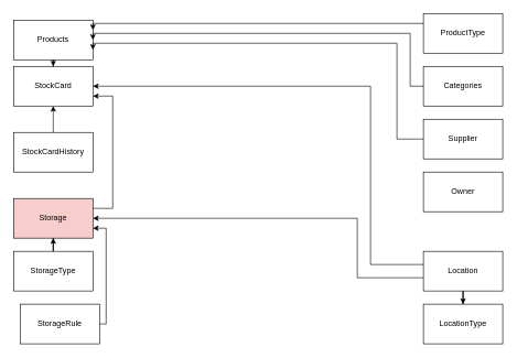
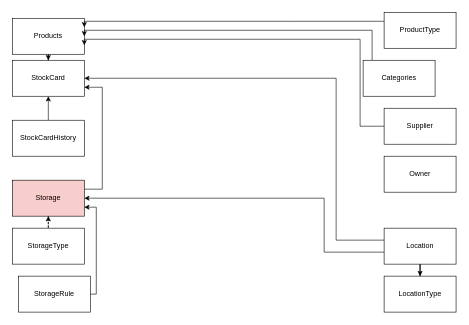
  <mxCell id="0" />
  <mxCell id="1" parent="0" />
  <mxCell id="2" value="" style="edgeStyle=orthogonalEdgeStyle;rounded=0;orthogonalLoop=1;jettySize=auto;html=1;" edge="1" parent="1" source="3" target="4"><mxGeometry relative="1" as="geometry" /></mxCell>
  <mxCell id="3" value="Products" style="rounded=0;whiteSpace=wrap;html=1;" parent="1" vertex="1"><mxGeometry x="20" y="30" width="120" height="60" as="geometry" /></mxCell>
  <mxCell id="4" value="StockCard" style="rounded=0;whiteSpace=wrap;html=1;" parent="1" vertex="1"><mxGeometry x="20" y="100" width="120" height="60" as="geometry" /></mxCell>
  <mxCell id="5" style="edgeStyle=orthogonalEdgeStyle;rounded=0;orthogonalLoop=1;jettySize=auto;html=1;entryX=0.5;entryY=1;entryDx=0;entryDy=0;" edge="1" parent="1" source="6" target="4"><mxGeometry relative="1" as="geometry" /></mxCell>
  <mxCell id="6" value="StockCardHistory" style="rounded=0;whiteSpace=wrap;html=1;" parent="1" vertex="1"><mxGeometry x="20" y="200" width="120" height="60" as="geometry" /></mxCell>
  <mxCell id="7" style="edgeStyle=orthogonalEdgeStyle;rounded=0;orthogonalLoop=1;jettySize=auto;html=1;entryX=1;entryY=0.5;entryDx=0;entryDy=0;" edge="1" parent="1" source="10" target="4"><mxGeometry relative="1" as="geometry"><Array as="points"><mxPoint x="560" y="400" /><mxPoint x="560" y="130" /></Array></mxGeometry></mxCell>
  <mxCell id="8" style="edgeStyle=orthogonalEdgeStyle;rounded=0;orthogonalLoop=1;jettySize=auto;html=1;" edge="1" parent="1" source="10" target="17"><mxGeometry relative="1" as="geometry"><mxPoint x="160" y="330" as="targetPoint" /><Array as="points"><mxPoint x="540" y="420" /><mxPoint x="540" y="330" /></Array></mxGeometry></mxCell>
  <mxCell id="9" value="" style="edgeStyle=orthogonalEdgeStyle;rounded=0;orthogonalLoop=1;jettySize=auto;html=1;" edge="1" parent="1" source="10" target="24"><mxGeometry relative="1" as="geometry" /></mxCell>
  <mxCell id="10" value="Location" style="rounded=0;whiteSpace=wrap;html=1;" parent="1" vertex="1"><mxGeometry x="640" y="380" width="120" height="60" as="geometry" /></mxCell>
  <mxCell id="11" style="edgeStyle=orthogonalEdgeStyle;rounded=0;orthogonalLoop=1;jettySize=auto;html=1;entryX=1;entryY=0.75;entryDx=0;entryDy=0;" edge="1" parent="1" source="12" target="3"><mxGeometry relative="1" as="geometry"><Array as="points"><mxPoint x="600" y="210" /><mxPoint x="600" y="65" /></Array></mxGeometry></mxCell>
  <mxCell id="12" value="Supplier" style="rounded=0;whiteSpace=wrap;html=1;" parent="1" vertex="1"><mxGeometry x="640" y="180" width="120" height="60" as="geometry" /></mxCell>
  <mxCell id="13" style="edgeStyle=orthogonalEdgeStyle;rounded=0;orthogonalLoop=1;jettySize=auto;html=1;entryX=1;entryY=0.5;entryDx=0;entryDy=0;" edge="1" parent="1" source="14" target="3"><mxGeometry relative="1" as="geometry"><Array as="points"><mxPoint x="620" y="130" /><mxPoint x="620" y="50" /></Array></mxGeometry></mxCell>
- <mxCell id="14" value="Categories" style="rounded=0;whiteSpace=wrap;html=1;" parent="1" vertex="1"><mxGeometry x="640" y="100" width="120" height="60" as="geometry" /></mxCell>
+ <mxCell id="14" value="Categories" style="rounded=0;whiteSpace=wrap;html=1;" parent="1" vertex="1"><mxGeometry x="605" y="100" width="120" height="60" as="geometry" /></mxCell>
  <mxCell id="15" value="Owner" style="rounded=0;whiteSpace=wrap;html=1;" parent="1" vertex="1"><mxGeometry x="640" y="260" width="120" height="60" as="geometry" /></mxCell>
  <mxCell id="16" style="edgeStyle=orthogonalEdgeStyle;rounded=0;orthogonalLoop=1;jettySize=auto;html=1;entryX=1;entryY=0.75;entryDx=0;entryDy=0;exitX=1;exitY=0.25;exitDx=0;exitDy=0;" edge="1" parent="1" source="17" target="4"><mxGeometry relative="1" as="geometry"><Array as="points"><mxPoint x="170" y="315" /><mxPoint x="170" y="145" /></Array></mxGeometry></mxCell>
  <mxCell id="17" value="Storage" style="rounded=0;whiteSpace=wrap;html=1;fillColor=#f8cecc;" parent="1" vertex="1"><mxGeometry x="20" y="300" width="120" height="60" as="geometry" /></mxCell>
- <mxCell id="18" value="" style="edgeStyle=orthogonalEdgeStyle;rounded=0;orthogonalLoop=1;jettySize=auto;html=1;" edge="1" parent="1" source="19" target="17"><mxGeometry relative="1" as="geometry" /></mxCell>
+ <mxCell id="18" value="" style="edgeStyle=orthogonalEdgeStyle;rounded=0;orthogonalLoop=1;jettySize=auto;html=1;dashed=1;" edge="1" parent="1" source="19" target="17"><mxGeometry relative="1" as="geometry" /></mxCell>
  <mxCell id="19" value="StorageType" style="rounded=0;whiteSpace=wrap;html=1;" parent="1" vertex="1"><mxGeometry x="20" y="380" width="120" height="60" as="geometry" /></mxCell>
  <mxCell id="20" style="edgeStyle=orthogonalEdgeStyle;rounded=0;orthogonalLoop=1;jettySize=auto;html=1;entryX=1;entryY=0.25;entryDx=0;entryDy=0;" edge="1" parent="1" source="21" target="3"><mxGeometry relative="1" as="geometry"><Array as="points"><mxPoint x="480" y="35" /><mxPoint x="480" y="35" /></Array></mxGeometry></mxCell>
  <mxCell id="21" value="ProductType" style="rounded=0;whiteSpace=wrap;html=1;" vertex="1" parent="1"><mxGeometry x="640" y="20" width="120" height="60" as="geometry" /></mxCell>
  <mxCell id="22" style="edgeStyle=orthogonalEdgeStyle;rounded=0;orthogonalLoop=1;jettySize=auto;html=1;entryX=1;entryY=0.75;entryDx=0;entryDy=0;" edge="1" parent="1" source="23" target="17"><mxGeometry relative="1" as="geometry"><Array as="points"><mxPoint x="160" y="490" /><mxPoint x="160" y="345" /></Array></mxGeometry></mxCell>
  <mxCell id="23" value="StorageRule" style="rounded=0;whiteSpace=wrap;html=1;" vertex="1" parent="1"><mxGeometry x="30" y="460" width="120" height="60" as="geometry" /></mxCell>
  <mxCell id="24" value="LocationType" style="rounded=0;whiteSpace=wrap;html=1;" vertex="1" parent="1"><mxGeometry x="640" y="460" width="120" height="60" as="geometry" /></mxCell>
